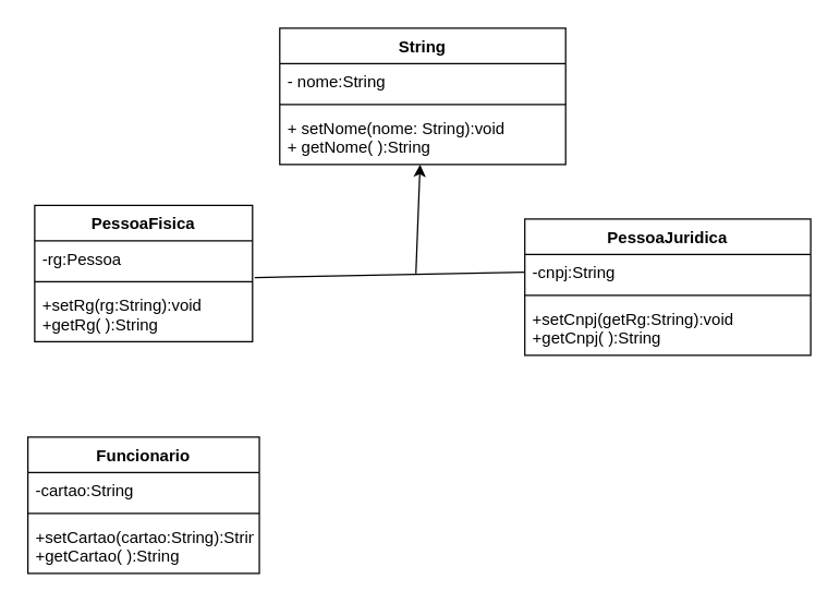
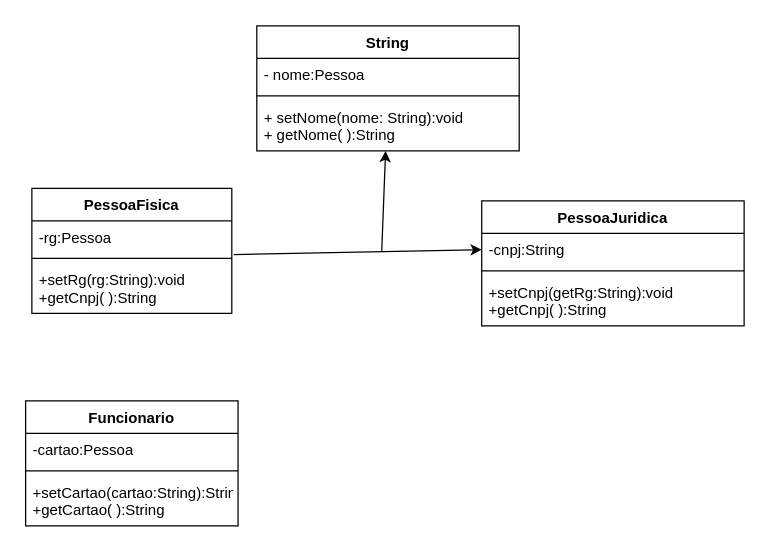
  <mxCell id="0" />
  <mxCell id="1" parent="0" />
  <mxCell id="2" value="String" style="swimlane;fontStyle=1;align=center;verticalAlign=top;childLayout=stackLayout;horizontal=1;startSize=26;horizontalStack=0;resizeParent=1;resizeParentMax=0;resizeLast=0;collapsible=1;marginBottom=0;" vertex="1" parent="1"><mxGeometry x="205" y="20" width="210" height="100" as="geometry"><mxRectangle x="-280" y="560" width="80" height="30" as="alternateBounds" /></mxGeometry></mxCell>
- <mxCell id="3" value="- nome:String" style="text;strokeColor=none;fillColor=none;align=left;verticalAlign=top;spacingLeft=4;spacingRight=4;overflow=hidden;rotatable=0;points=[[0,0.5],[1,0.5]];portConstraint=eastwest;" vertex="1" parent="2"><mxGeometry y="26" width="210" height="26" as="geometry" /></mxCell>
+ <mxCell id="3" value="- nome:Pessoa" style="text;strokeColor=none;fillColor=none;align=left;verticalAlign=top;spacingLeft=4;spacingRight=4;overflow=hidden;rotatable=0;points=[[0,0.5],[1,0.5]];portConstraint=eastwest;" vertex="1" parent="2"><mxGeometry y="26" width="210" height="26" as="geometry" /></mxCell>
  <mxCell id="4" value="" style="line;strokeWidth=1;fillColor=none;align=left;verticalAlign=middle;spacingTop=-1;spacingLeft=3;spacingRight=3;rotatable=0;labelPosition=right;points=[];portConstraint=eastwest;" vertex="1" parent="2"><mxGeometry y="52" width="210" height="8" as="geometry" /></mxCell>
  <mxCell id="5" value="+ setNome(nome: String):void&#10;+ getNome( ):String&#10;" style="text;strokeColor=none;fillColor=none;align=left;verticalAlign=top;spacingLeft=4;spacingRight=4;overflow=hidden;rotatable=0;points=[[0,0.5],[1,0.5]];portConstraint=eastwest;" vertex="1" parent="2"><mxGeometry y="60" width="210" height="40" as="geometry" /></mxCell>
  <mxCell id="6" value="PessoaFisica" style="swimlane;fontStyle=1;align=center;verticalAlign=top;childLayout=stackLayout;horizontal=1;startSize=26;horizontalStack=0;resizeParent=1;resizeParentMax=0;resizeLast=0;collapsible=1;marginBottom=0;fontFamily=Helvetica;fontSize=12;fontColor=default;strokeColor=default;fillColor=default;" vertex="1" parent="1"><mxGeometry x="25" y="150" width="160" height="100" as="geometry" /></mxCell>
  <mxCell id="7" value="-rg:Pessoa" style="text;strokeColor=none;fillColor=none;align=left;verticalAlign=top;spacingLeft=4;spacingRight=4;overflow=hidden;rotatable=0;points=[[0,0.5],[1,0.5]];portConstraint=eastwest;fontFamily=Helvetica;fontSize=12;fontColor=default;startSize=26;" vertex="1" parent="6"><mxGeometry y="26" width="160" height="26" as="geometry" /></mxCell>
  <mxCell id="8" value="" style="line;strokeWidth=1;fillColor=none;align=left;verticalAlign=middle;spacingTop=-1;spacingLeft=3;spacingRight=3;rotatable=0;labelPosition=right;points=[];portConstraint=eastwest;fontFamily=Helvetica;fontSize=12;fontColor=default;startSize=26;" vertex="1" parent="6"><mxGeometry y="52" width="160" height="8" as="geometry" /></mxCell>
- <mxCell id="9" value="+setRg(rg:String):void&#10;+getRg( ):String" style="text;strokeColor=none;fillColor=none;align=left;verticalAlign=top;spacingLeft=4;spacingRight=4;overflow=hidden;rotatable=0;points=[[0,0.5],[1,0.5]];portConstraint=eastwest;fontFamily=Helvetica;fontSize=12;fontColor=default;startSize=26;" vertex="1" parent="6"><mxGeometry y="60" width="160" height="40" as="geometry" /></mxCell>
+ <mxCell id="9" value="+setRg(rg:String):void&#10;+getCnpj( ):String" style="text;strokeColor=none;fillColor=none;align=left;verticalAlign=top;spacingLeft=4;spacingRight=4;overflow=hidden;rotatable=0;points=[[0,0.5],[1,0.5]];portConstraint=eastwest;fontFamily=Helvetica;fontSize=12;fontColor=default;startSize=26;" vertex="1" parent="6"><mxGeometry y="60" width="160" height="40" as="geometry" /></mxCell>
  <mxCell id="10" value="Funcionario" style="swimlane;fontStyle=1;align=center;verticalAlign=top;childLayout=stackLayout;horizontal=1;startSize=26;horizontalStack=0;resizeParent=1;resizeParentMax=0;resizeLast=0;collapsible=1;marginBottom=0;fontFamily=Helvetica;fontSize=12;fontColor=default;strokeColor=default;fillColor=default;" vertex="1" parent="1"><mxGeometry x="20" y="320" width="170" height="100" as="geometry" /></mxCell>
- <mxCell id="11" value="-cartao:String" style="text;strokeColor=none;fillColor=none;align=left;verticalAlign=top;spacingLeft=4;spacingRight=4;overflow=hidden;rotatable=0;points=[[0,0.5],[1,0.5]];portConstraint=eastwest;fontFamily=Helvetica;fontSize=12;fontColor=default;startSize=26;" vertex="1" parent="10"><mxGeometry y="26" width="170" height="26" as="geometry" /></mxCell>
+ <mxCell id="11" value="-cartao:Pessoa" style="text;strokeColor=none;fillColor=none;align=left;verticalAlign=top;spacingLeft=4;spacingRight=4;overflow=hidden;rotatable=0;points=[[0,0.5],[1,0.5]];portConstraint=eastwest;fontFamily=Helvetica;fontSize=12;fontColor=default;startSize=26;" vertex="1" parent="10"><mxGeometry y="26" width="170" height="26" as="geometry" /></mxCell>
  <mxCell id="12" value="" style="line;strokeWidth=1;fillColor=none;align=left;verticalAlign=middle;spacingTop=-1;spacingLeft=3;spacingRight=3;rotatable=0;labelPosition=right;points=[];portConstraint=eastwest;fontFamily=Helvetica;fontSize=12;fontColor=default;startSize=26;" vertex="1" parent="10"><mxGeometry y="52" width="170" height="8" as="geometry" /></mxCell>
  <mxCell id="13" value="+setCartao(cartao:String):String&#10;+getCartao( ):String" style="text;strokeColor=none;fillColor=none;align=left;verticalAlign=top;spacingLeft=4;spacingRight=4;overflow=hidden;rotatable=0;points=[[0,0.5],[1,0.5]];portConstraint=eastwest;fontFamily=Helvetica;fontSize=12;fontColor=default;startSize=26;" vertex="1" parent="10"><mxGeometry y="60" width="170" height="40" as="geometry" /></mxCell>
  <mxCell id="14" value="PessoaJuridica&#10;" style="swimlane;fontStyle=1;align=center;verticalAlign=top;childLayout=stackLayout;horizontal=1;startSize=26;horizontalStack=0;resizeParent=1;resizeParentMax=0;resizeLast=0;collapsible=1;marginBottom=0;fontFamily=Helvetica;fontSize=12;fontColor=default;strokeColor=default;fillColor=default;" vertex="1" parent="1"><mxGeometry x="385" y="160" width="210" height="100" as="geometry" /></mxCell>
  <mxCell id="15" value="-cnpj:String" style="text;strokeColor=none;fillColor=none;align=left;verticalAlign=top;spacingLeft=4;spacingRight=4;overflow=hidden;rotatable=0;points=[[0,0.5],[1,0.5]];portConstraint=eastwest;fontFamily=Helvetica;fontSize=12;fontColor=default;startSize=26;" vertex="1" parent="14"><mxGeometry y="26" width="210" height="26" as="geometry" /></mxCell>
  <mxCell id="16" value="" style="line;strokeWidth=1;fillColor=none;align=left;verticalAlign=middle;spacingTop=-1;spacingLeft=3;spacingRight=3;rotatable=0;labelPosition=right;points=[];portConstraint=eastwest;fontFamily=Helvetica;fontSize=12;fontColor=default;startSize=26;" vertex="1" parent="14"><mxGeometry y="52" width="210" height="8" as="geometry" /></mxCell>
  <mxCell id="17" value="+setCnpj(getRg:String):void&#10;+getCnpj( ):String" style="text;strokeColor=none;fillColor=none;align=left;verticalAlign=top;spacingLeft=4;spacingRight=4;overflow=hidden;rotatable=0;points=[[0,0.5],[1,0.5]];portConstraint=eastwest;fontFamily=Helvetica;fontSize=12;fontColor=default;startSize=26;" vertex="1" parent="14"><mxGeometry y="60" width="210" height="40" as="geometry" /></mxCell>
- <mxCell id="18" value="" style="endArrow=none;html=1;rounded=0;fontFamily=Helvetica;fontSize=12;fontColor=default;exitX=1.01;exitY=1.038;exitDx=0;exitDy=0;exitPerimeter=0;entryX=0;entryY=0.5;entryDx=0;entryDy=0;" edge="1" parent="1" source="7" target="15"><mxGeometry width="50" height="50" relative="1" as="geometry"><mxPoint x="245" y="180" as="sourcePoint" /><mxPoint x="295" y="130" as="targetPoint" /><Array as="points" /></mxGeometry></mxCell>
+ <mxCell id="18" value="" style="endArrow=classic;html=1;rounded=0;fontFamily=Helvetica;fontSize=12;fontColor=default;exitX=1.01;exitY=1.038;exitDx=0;exitDy=0;exitPerimeter=0;entryX=0;entryY=0.5;entryDx=0;entryDy=0;" edge="1" parent="1" source="7" target="15"><mxGeometry width="50" height="50" relative="1" as="geometry"><mxPoint x="245" y="180" as="sourcePoint" /><mxPoint x="295" y="130" as="targetPoint" /><Array as="points" /></mxGeometry></mxCell>
  <mxCell id="19" value="" style="endArrow=classic;html=1;rounded=0;fontFamily=Helvetica;fontSize=12;fontColor=default;" edge="1" parent="1" target="2"><mxGeometry width="50" height="50" relative="1" as="geometry"><mxPoint x="305" y="200" as="sourcePoint" /><mxPoint x="325" y="230" as="targetPoint" /></mxGeometry></mxCell>
